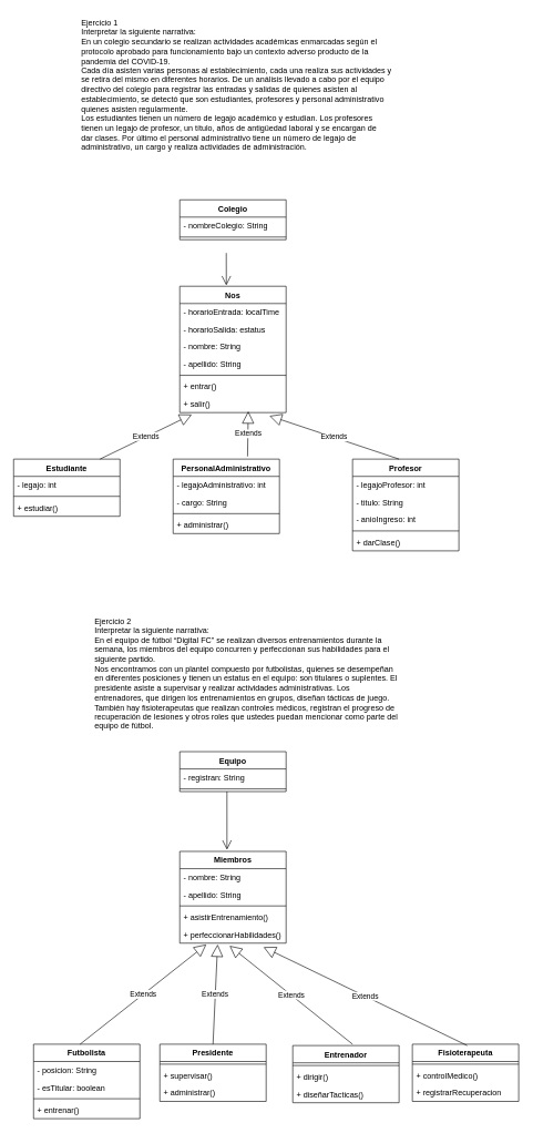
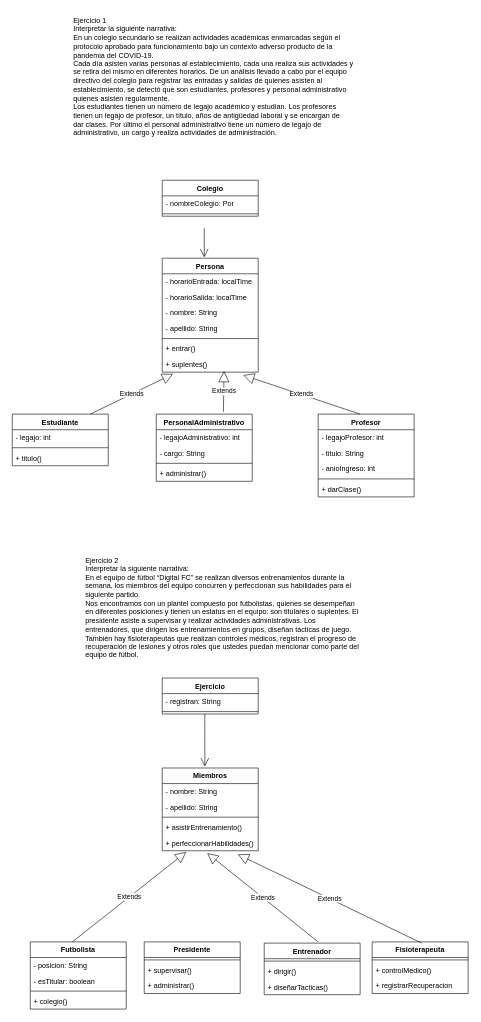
  <mxCell id="0" />
  <mxCell id="1" parent="0" />
  <mxCell id="2" value="Ejercicio 1&#10;Interpretar la siguiente narrativa:&#10;En un colegio secundario se realizan actividades académicas enmarcadas según el&#10;protocolo aprobado para funcionamiento bajo un contexto adverso producto de la&#10;pandemia del COVID-19.&#10;Cada día asisten varias personas al establecimiento, cada una realiza sus actividades y&#10;se retira del mismo en diferentes horarios. De un análisis llevado a cabo por el equipo&#10;directivo del colegio para registrar las entradas y salidas de quienes asisten al&#10;establecimiento, se detectó que son estudiantes, profesores y personal administrativo&#10;quienes asisten regularmente.&#10;Los estudiantes tienen un número de legajo académico y estudian. Los profesores&#10;tienen un legajo de profesor, un título, años de antigüedad laboral y se encargan de&#10;dar clases. Por último el personal administrativo tiene un número de legajo de&#10;administrativo, un cargo y realiza actividades de administración." style="text;whiteSpace=wrap;html=1;" vertex="1" parent="1"><mxGeometry x="120" y="20" width="500" height="220" as="geometry" /></mxCell>
  <mxCell id="3" value="Colegio" style="swimlane;fontStyle=1;align=center;verticalAlign=top;childLayout=stackLayout;horizontal=1;startSize=26;horizontalStack=0;resizeParent=1;resizeParentMax=0;resizeLast=0;collapsible=1;marginBottom=0;" vertex="1" parent="1"><mxGeometry x="270" y="300" width="160" height="60" as="geometry" /></mxCell>
- <mxCell id="4" value="- nombreColegio: String" style="text;strokeColor=none;fillColor=none;align=left;verticalAlign=top;spacingLeft=4;spacingRight=4;overflow=hidden;rotatable=0;points=[[0,0.5],[1,0.5]];portConstraint=eastwest;" vertex="1" parent="3"><mxGeometry y="26" width="160" height="26" as="geometry" /></mxCell>
+ <mxCell id="4" value="- nombreColegio: Por" style="text;strokeColor=none;fillColor=none;align=left;verticalAlign=top;spacingLeft=4;spacingRight=4;overflow=hidden;rotatable=0;points=[[0,0.5],[1,0.5]];portConstraint=eastwest;" vertex="1" parent="3"><mxGeometry y="26" width="160" height="26" as="geometry" /></mxCell>
  <mxCell id="5" value="" style="line;strokeWidth=1;fillColor=none;align=left;verticalAlign=middle;spacingTop=-1;spacingLeft=3;spacingRight=3;rotatable=0;labelPosition=right;points=[];portConstraint=eastwest;strokeColor=inherit;" vertex="1" parent="3"><mxGeometry y="52" width="160" height="8" as="geometry" /></mxCell>
  <mxCell id="6" value="" style="endArrow=open;endFill=1;endSize=12;html=1;rounded=0;entryX=0.438;entryY=-0.007;entryDx=0;entryDy=0;entryPerimeter=0;" edge="1" parent="3" target="23"><mxGeometry width="160" relative="1" as="geometry"><mxPoint x="70" y="80" as="sourcePoint" /><mxPoint x="230" y="80" as="targetPoint" /></mxGeometry></mxCell>
  <mxCell id="7" value="Profesor" style="swimlane;fontStyle=1;align=center;verticalAlign=top;childLayout=stackLayout;horizontal=1;startSize=26;horizontalStack=0;resizeParent=1;resizeParentMax=0;resizeLast=0;collapsible=1;marginBottom=0;" vertex="1" parent="1"><mxGeometry x="530" y="690" width="160" height="138" as="geometry" /></mxCell>
  <mxCell id="8" value="- legajoProfesor: int" style="text;strokeColor=none;fillColor=none;align=left;verticalAlign=top;spacingLeft=4;spacingRight=4;overflow=hidden;rotatable=0;points=[[0,0.5],[1,0.5]];portConstraint=eastwest;" vertex="1" parent="7"><mxGeometry y="26" width="160" height="26" as="geometry" /></mxCell>
  <mxCell id="9" value="- titulo: String" style="text;strokeColor=none;fillColor=none;align=left;verticalAlign=top;spacingLeft=4;spacingRight=4;overflow=hidden;rotatable=0;points=[[0,0.5],[1,0.5]];portConstraint=eastwest;" vertex="1" parent="7"><mxGeometry y="52" width="160" height="26" as="geometry" /></mxCell>
  <mxCell id="10" value="- anioIngreso: int" style="text;strokeColor=none;fillColor=none;align=left;verticalAlign=top;spacingLeft=4;spacingRight=4;overflow=hidden;rotatable=0;points=[[0,0.5],[1,0.5]];portConstraint=eastwest;" vertex="1" parent="7"><mxGeometry y="78" width="160" height="26" as="geometry" /></mxCell>
  <mxCell id="11" value="" style="line;strokeWidth=1;fillColor=none;align=left;verticalAlign=middle;spacingTop=-1;spacingLeft=3;spacingRight=3;rotatable=0;labelPosition=right;points=[];portConstraint=eastwest;strokeColor=inherit;" vertex="1" parent="7"><mxGeometry y="104" width="160" height="8" as="geometry" /></mxCell>
  <mxCell id="12" value="+ darClase()" style="text;strokeColor=none;fillColor=none;align=left;verticalAlign=top;spacingLeft=4;spacingRight=4;overflow=hidden;rotatable=0;points=[[0,0.5],[1,0.5]];portConstraint=eastwest;" vertex="1" parent="7"><mxGeometry y="112" width="160" height="26" as="geometry" /></mxCell>
  <mxCell id="13" value="Estudiante" style="swimlane;fontStyle=1;align=center;verticalAlign=top;childLayout=stackLayout;horizontal=1;startSize=26;horizontalStack=0;resizeParent=1;resizeParentMax=0;resizeLast=0;collapsible=1;marginBottom=0;" vertex="1" parent="1"><mxGeometry x="20" y="690" width="160" height="86" as="geometry" /></mxCell>
  <mxCell id="14" value="Extends" style="endArrow=block;endSize=16;endFill=0;html=1;rounded=0;entryX=0.113;entryY=1.115;entryDx=0;entryDy=0;entryPerimeter=0;" edge="1" parent="13" target="30"><mxGeometry width="160" relative="1" as="geometry"><mxPoint x="130" as="sourcePoint" /><mxPoint x="290" as="targetPoint" /></mxGeometry></mxCell>
  <mxCell id="15" value="- legajo: int" style="text;strokeColor=none;fillColor=none;align=left;verticalAlign=top;spacingLeft=4;spacingRight=4;overflow=hidden;rotatable=0;points=[[0,0.5],[1,0.5]];portConstraint=eastwest;" vertex="1" parent="13"><mxGeometry y="26" width="160" height="26" as="geometry" /></mxCell>
  <mxCell id="16" value="" style="line;strokeWidth=1;fillColor=none;align=left;verticalAlign=middle;spacingTop=-1;spacingLeft=3;spacingRight=3;rotatable=0;labelPosition=right;points=[];portConstraint=eastwest;strokeColor=inherit;" vertex="1" parent="13"><mxGeometry y="52" width="160" height="8" as="geometry" /></mxCell>
- <mxCell id="17" value="+ estudiar()" style="text;strokeColor=none;fillColor=none;align=left;verticalAlign=top;spacingLeft=4;spacingRight=4;overflow=hidden;rotatable=0;points=[[0,0.5],[1,0.5]];portConstraint=eastwest;" vertex="1" parent="13"><mxGeometry y="60" width="160" height="26" as="geometry" /></mxCell>
+ <mxCell id="17" value="+ titulo()" style="text;strokeColor=none;fillColor=none;align=left;verticalAlign=top;spacingLeft=4;spacingRight=4;overflow=hidden;rotatable=0;points=[[0,0.5],[1,0.5]];portConstraint=eastwest;" vertex="1" parent="13"><mxGeometry y="60" width="160" height="26" as="geometry" /></mxCell>
  <mxCell id="18" value="PersonalAdministrativo" style="swimlane;fontStyle=1;align=center;verticalAlign=top;childLayout=stackLayout;horizontal=1;startSize=26;horizontalStack=0;resizeParent=1;resizeParentMax=0;resizeLast=0;collapsible=1;marginBottom=0;" vertex="1" parent="1"><mxGeometry x="260" y="690" width="160" height="112" as="geometry" /></mxCell>
  <mxCell id="19" value="- legajoAdministrativo: int" style="text;strokeColor=none;fillColor=none;align=left;verticalAlign=top;spacingLeft=4;spacingRight=4;overflow=hidden;rotatable=0;points=[[0,0.5],[1,0.5]];portConstraint=eastwest;" vertex="1" parent="18"><mxGeometry y="26" width="160" height="26" as="geometry" /></mxCell>
  <mxCell id="20" value="- cargo: String" style="text;strokeColor=none;fillColor=none;align=left;verticalAlign=top;spacingLeft=4;spacingRight=4;overflow=hidden;rotatable=0;points=[[0,0.5],[1,0.5]];portConstraint=eastwest;" vertex="1" parent="18"><mxGeometry y="52" width="160" height="26" as="geometry" /></mxCell>
  <mxCell id="21" value="" style="line;strokeWidth=1;fillColor=none;align=left;verticalAlign=middle;spacingTop=-1;spacingLeft=3;spacingRight=3;rotatable=0;labelPosition=right;points=[];portConstraint=eastwest;strokeColor=inherit;" vertex="1" parent="18"><mxGeometry y="78" width="160" height="8" as="geometry" /></mxCell>
  <mxCell id="22" value="+ administrar()" style="text;strokeColor=none;fillColor=none;align=left;verticalAlign=top;spacingLeft=4;spacingRight=4;overflow=hidden;rotatable=0;points=[[0,0.5],[1,0.5]];portConstraint=eastwest;" vertex="1" parent="18"><mxGeometry y="86" width="160" height="26" as="geometry" /></mxCell>
- <mxCell id="23" value="Nos" style="swimlane;fontStyle=1;align=center;verticalAlign=top;childLayout=stackLayout;horizontal=1;startSize=26;horizontalStack=0;resizeParent=1;resizeParentMax=0;resizeLast=0;collapsible=1;marginBottom=0;" vertex="1" parent="1"><mxGeometry x="270" y="430" width="160" height="190" as="geometry" /></mxCell>
+ <mxCell id="23" value="Persona" style="swimlane;fontStyle=1;align=center;verticalAlign=top;childLayout=stackLayout;horizontal=1;startSize=26;horizontalStack=0;resizeParent=1;resizeParentMax=0;resizeLast=0;collapsible=1;marginBottom=0;" vertex="1" parent="1"><mxGeometry x="270" y="430" width="160" height="190" as="geometry" /></mxCell>
  <mxCell id="24" value="- horarioEntrada: localTime" style="text;strokeColor=none;fillColor=none;align=left;verticalAlign=top;spacingLeft=4;spacingRight=4;overflow=hidden;rotatable=0;points=[[0,0.5],[1,0.5]];portConstraint=eastwest;" vertex="1" parent="23"><mxGeometry y="26" width="160" height="26" as="geometry" /></mxCell>
- <mxCell id="25" value="- horarioSalida: estatus" style="text;strokeColor=none;fillColor=none;align=left;verticalAlign=top;spacingLeft=4;spacingRight=4;overflow=hidden;rotatable=0;points=[[0,0.5],[1,0.5]];portConstraint=eastwest;" vertex="1" parent="23"><mxGeometry y="52" width="160" height="26" as="geometry" /></mxCell>
+ <mxCell id="25" value="- horarioSalida: localTime" style="text;strokeColor=none;fillColor=none;align=left;verticalAlign=top;spacingLeft=4;spacingRight=4;overflow=hidden;rotatable=0;points=[[0,0.5],[1,0.5]];portConstraint=eastwest;" vertex="1" parent="23"><mxGeometry y="52" width="160" height="26" as="geometry" /></mxCell>
  <mxCell id="26" value="- nombre: String" style="text;strokeColor=none;fillColor=none;align=left;verticalAlign=top;spacingLeft=4;spacingRight=4;overflow=hidden;rotatable=0;points=[[0,0.5],[1,0.5]];portConstraint=eastwest;" vertex="1" parent="23"><mxGeometry y="78" width="160" height="26" as="geometry" /></mxCell>
  <mxCell id="27" value="- apellido: String" style="text;strokeColor=none;fillColor=none;align=left;verticalAlign=top;spacingLeft=4;spacingRight=4;overflow=hidden;rotatable=0;points=[[0,0.5],[1,0.5]];portConstraint=eastwest;" vertex="1" parent="23"><mxGeometry y="104" width="160" height="26" as="geometry" /></mxCell>
  <mxCell id="28" value="" style="line;strokeWidth=1;fillColor=none;align=left;verticalAlign=middle;spacingTop=-1;spacingLeft=3;spacingRight=3;rotatable=0;labelPosition=right;points=[];portConstraint=eastwest;strokeColor=inherit;" vertex="1" parent="23"><mxGeometry y="130" width="160" height="8" as="geometry" /></mxCell>
  <mxCell id="29" value="+ entrar()" style="text;strokeColor=none;fillColor=none;align=left;verticalAlign=top;spacingLeft=4;spacingRight=4;overflow=hidden;rotatable=0;points=[[0,0.5],[1,0.5]];portConstraint=eastwest;" vertex="1" parent="23"><mxGeometry y="138" width="160" height="26" as="geometry" /></mxCell>
- <mxCell id="30" value="+ salir()" style="text;strokeColor=none;fillColor=none;align=left;verticalAlign=top;spacingLeft=4;spacingRight=4;overflow=hidden;rotatable=0;points=[[0,0.5],[1,0.5]];portConstraint=eastwest;" vertex="1" parent="23"><mxGeometry y="164" width="160" height="26" as="geometry" /></mxCell>
+ <mxCell id="30" value="+ suplentes()" style="text;strokeColor=none;fillColor=none;align=left;verticalAlign=top;spacingLeft=4;spacingRight=4;overflow=hidden;rotatable=0;points=[[0,0.5],[1,0.5]];portConstraint=eastwest;" vertex="1" parent="23"><mxGeometry y="164" width="160" height="26" as="geometry" /></mxCell>
  <mxCell id="31" value="Extends" style="endArrow=block;endSize=16;endFill=0;html=1;rounded=0;entryX=0.113;entryY=1.115;entryDx=0;entryDy=0;entryPerimeter=0;exitX=0.7;exitY=-0.036;exitDx=0;exitDy=0;exitPerimeter=0;" edge="1" parent="1" source="18"><mxGeometry width="160" relative="1" as="geometry"><mxPoint x="235" y="687.01" as="sourcePoint" /><mxPoint x="373.08" y="618" as="targetPoint" /></mxGeometry></mxCell>
  <mxCell id="32" value="Extends" style="endArrow=block;endSize=16;endFill=0;html=1;rounded=0;entryX=0.844;entryY=1.192;entryDx=0;entryDy=0;entryPerimeter=0;exitX=0.7;exitY=-0.036;exitDx=0;exitDy=0;exitPerimeter=0;" edge="1" parent="1" target="30"><mxGeometry width="160" relative="1" as="geometry"><mxPoint x="600" y="689.998" as="sourcePoint" /><mxPoint x="601.08" y="622.03" as="targetPoint" /></mxGeometry></mxCell>
  <mxCell id="33" value="Ejercicio 2&#10;Interpretar la siguiente narrativa:&#10;En el equipo de fútbol “Digital FC” se realizan diversos entrenamientos durante la&#10;semana, los miembros del equipo concurren y perfeccionan sus habilidades para el&#10;siguiente partido.&#10;Nos encontramos con un plantel compuesto por futbolistas, quienes se desempeñan&#10;en diferentes posiciones y tienen un estatus en el equipo: son titulares o suplentes. El&#10;presidente asiste a supervisar y realizar actividades administrativas. Los&#10;entrenadores, que dirigen los entrenamientos en grupos, diseñan tácticas de juego.&#10;También hay fisioterapeutas que realizan controles médicos, registran el progreso de&#10;recuperación de lesiones y otros roles que ustedes puedan mencionar como parte del&#10;equipo de fútbol." style="text;whiteSpace=wrap;html=1;" vertex="1" parent="1"><mxGeometry x="140" y="920" width="490" height="200" as="geometry" /></mxCell>
- <mxCell id="34" value="Equipo" style="swimlane;fontStyle=1;align=center;verticalAlign=top;childLayout=stackLayout;horizontal=1;startSize=26;horizontalStack=0;resizeParent=1;resizeParentMax=0;resizeLast=0;collapsible=1;marginBottom=0;" vertex="1" parent="1"><mxGeometry x="270" y="1130" width="160" height="60" as="geometry" /></mxCell>
+ <mxCell id="34" value="Ejercicio" style="swimlane;fontStyle=1;align=center;verticalAlign=top;childLayout=stackLayout;horizontal=1;startSize=26;horizontalStack=0;resizeParent=1;resizeParentMax=0;resizeLast=0;collapsible=1;marginBottom=0;" vertex="1" parent="1"><mxGeometry x="270" y="1130" width="160" height="60" as="geometry" /></mxCell>
  <mxCell id="35" value="- registran: String" style="text;strokeColor=none;fillColor=none;align=left;verticalAlign=top;spacingLeft=4;spacingRight=4;overflow=hidden;rotatable=0;points=[[0,0.5],[1,0.5]];portConstraint=eastwest;" vertex="1" parent="34"><mxGeometry y="26" width="160" height="26" as="geometry" /></mxCell>
  <mxCell id="36" value="" style="line;strokeWidth=1;fillColor=none;align=left;verticalAlign=middle;spacingTop=-1;spacingLeft=3;spacingRight=3;rotatable=0;labelPosition=right;points=[];portConstraint=eastwest;strokeColor=inherit;" vertex="1" parent="34"><mxGeometry y="52" width="160" height="8" as="geometry" /></mxCell>
  <mxCell id="37" value="Miembros" style="swimlane;fontStyle=1;align=center;verticalAlign=top;childLayout=stackLayout;horizontal=1;startSize=26;horizontalStack=0;resizeParent=1;resizeParentMax=0;resizeLast=0;collapsible=1;marginBottom=0;" vertex="1" parent="1"><mxGeometry x="270" y="1280" width="160" height="138" as="geometry" /></mxCell>
  <mxCell id="38" value="- nombre: String&#10;" style="text;strokeColor=none;fillColor=none;align=left;verticalAlign=top;spacingLeft=4;spacingRight=4;overflow=hidden;rotatable=0;points=[[0,0.5],[1,0.5]];portConstraint=eastwest;" vertex="1" parent="37"><mxGeometry y="26" width="160" height="26" as="geometry" /></mxCell>
  <mxCell id="39" value="- apellido: String" style="text;strokeColor=none;fillColor=none;align=left;verticalAlign=top;spacingLeft=4;spacingRight=4;overflow=hidden;rotatable=0;points=[[0,0.5],[1,0.5]];portConstraint=eastwest;" vertex="1" parent="37"><mxGeometry y="52" width="160" height="26" as="geometry" /></mxCell>
  <mxCell id="40" value="" style="line;strokeWidth=1;fillColor=none;align=left;verticalAlign=middle;spacingTop=-1;spacingLeft=3;spacingRight=3;rotatable=0;labelPosition=right;points=[];portConstraint=eastwest;strokeColor=inherit;" vertex="1" parent="37"><mxGeometry y="78" width="160" height="8" as="geometry" /></mxCell>
  <mxCell id="41" value="+ asistirEntrenamiento()" style="text;strokeColor=none;fillColor=none;align=left;verticalAlign=top;spacingLeft=4;spacingRight=4;overflow=hidden;rotatable=0;points=[[0,0.5],[1,0.5]];portConstraint=eastwest;" vertex="1" parent="37"><mxGeometry y="86" width="160" height="26" as="geometry" /></mxCell>
  <mxCell id="42" value="+ perfeccionarHabilidades()" style="text;strokeColor=none;fillColor=none;align=left;verticalAlign=top;spacingLeft=4;spacingRight=4;overflow=hidden;rotatable=0;points=[[0,0.5],[1,0.5]];portConstraint=eastwest;" vertex="1" parent="37"><mxGeometry y="112" width="160" height="26" as="geometry" /></mxCell>
  <mxCell id="43" value="Futbolista" style="swimlane;fontStyle=1;align=center;verticalAlign=top;childLayout=stackLayout;horizontal=1;startSize=26;horizontalStack=0;resizeParent=1;resizeParentMax=0;resizeLast=0;collapsible=1;marginBottom=0;" vertex="1" parent="1"><mxGeometry x="50" y="1570" width="160" height="112" as="geometry" /></mxCell>
  <mxCell id="44" value="Extends" style="endArrow=block;endSize=16;endFill=0;html=1;rounded=0;entryX=0.25;entryY=1.077;entryDx=0;entryDy=0;entryPerimeter=0;" edge="1" parent="43" target="42"><mxGeometry width="160" relative="1" as="geometry"><mxPoint x="70" as="sourcePoint" /><mxPoint x="250" y="-120" as="targetPoint" /></mxGeometry></mxCell>
  <mxCell id="45" value="- posicion: String" style="text;strokeColor=none;fillColor=none;align=left;verticalAlign=top;spacingLeft=4;spacingRight=4;overflow=hidden;rotatable=0;points=[[0,0.5],[1,0.5]];portConstraint=eastwest;" vertex="1" parent="43"><mxGeometry y="26" width="160" height="26" as="geometry" /></mxCell>
  <mxCell id="46" value="- esTitular: boolean" style="text;strokeColor=none;fillColor=none;align=left;verticalAlign=top;spacingLeft=4;spacingRight=4;overflow=hidden;rotatable=0;points=[[0,0.5],[1,0.5]];portConstraint=eastwest;" vertex="1" parent="43"><mxGeometry y="52" width="160" height="26" as="geometry" /></mxCell>
  <mxCell id="47" value="" style="line;strokeWidth=1;fillColor=none;align=left;verticalAlign=middle;spacingTop=-1;spacingLeft=3;spacingRight=3;rotatable=0;labelPosition=right;points=[];portConstraint=eastwest;strokeColor=inherit;" vertex="1" parent="43"><mxGeometry y="78" width="160" height="8" as="geometry" /></mxCell>
- <mxCell id="48" value="+ entrenar()" style="text;strokeColor=none;fillColor=none;align=left;verticalAlign=top;spacingLeft=4;spacingRight=4;overflow=hidden;rotatable=0;points=[[0,0.5],[1,0.5]];portConstraint=eastwest;" vertex="1" parent="43"><mxGeometry y="86" width="160" height="26" as="geometry" /></mxCell>
+ <mxCell id="48" value="+ colegio()" style="text;strokeColor=none;fillColor=none;align=left;verticalAlign=top;spacingLeft=4;spacingRight=4;overflow=hidden;rotatable=0;points=[[0,0.5],[1,0.5]];portConstraint=eastwest;" vertex="1" parent="43"><mxGeometry y="86" width="160" height="26" as="geometry" /></mxCell>
  <mxCell id="49" value="Presidente" style="swimlane;fontStyle=1;align=center;verticalAlign=top;childLayout=stackLayout;horizontal=1;startSize=26;horizontalStack=0;resizeParent=1;resizeParentMax=0;resizeLast=0;collapsible=1;marginBottom=0;" vertex="1" parent="1"><mxGeometry x="240" y="1570" width="160" height="86" as="geometry" /></mxCell>
  <mxCell id="50" value="" style="line;strokeWidth=1;fillColor=none;align=left;verticalAlign=middle;spacingTop=-1;spacingLeft=3;spacingRight=3;rotatable=0;labelPosition=right;points=[];portConstraint=eastwest;strokeColor=inherit;" vertex="1" parent="49"><mxGeometry y="26" width="160" height="8" as="geometry" /></mxCell>
  <mxCell id="51" value="+ supervisar()" style="text;strokeColor=none;fillColor=none;align=left;verticalAlign=top;spacingLeft=4;spacingRight=4;overflow=hidden;rotatable=0;points=[[0,0.5],[1,0.5]];portConstraint=eastwest;" vertex="1" parent="49"><mxGeometry y="34" width="160" height="26" as="geometry" /></mxCell>
  <mxCell id="52" value="+ administrar()" style="text;strokeColor=none;fillColor=none;align=left;verticalAlign=top;spacingLeft=4;spacingRight=4;overflow=hidden;rotatable=0;points=[[0,0.5],[1,0.5]];portConstraint=eastwest;" vertex="1" parent="49"><mxGeometry y="60" width="160" height="26" as="geometry" /></mxCell>
  <mxCell id="53" value="Entrenador" style="swimlane;fontStyle=1;align=center;verticalAlign=top;childLayout=stackLayout;horizontal=1;startSize=26;horizontalStack=0;resizeParent=1;resizeParentMax=0;resizeLast=0;collapsible=1;marginBottom=0;" vertex="1" parent="1"><mxGeometry x="440" y="1572" width="160" height="86" as="geometry" /></mxCell>
  <mxCell id="54" value="" style="line;strokeWidth=1;fillColor=none;align=left;verticalAlign=middle;spacingTop=-1;spacingLeft=3;spacingRight=3;rotatable=0;labelPosition=right;points=[];portConstraint=eastwest;strokeColor=inherit;" vertex="1" parent="53"><mxGeometry y="26" width="160" height="8" as="geometry" /></mxCell>
  <mxCell id="55" value="+ dirigir()" style="text;strokeColor=none;fillColor=none;align=left;verticalAlign=top;spacingLeft=4;spacingRight=4;overflow=hidden;rotatable=0;points=[[0,0.5],[1,0.5]];portConstraint=eastwest;" vertex="1" parent="53"><mxGeometry y="34" width="160" height="26" as="geometry" /></mxCell>
  <mxCell id="56" value="+ diseñarTacticas()" style="text;strokeColor=none;fillColor=none;align=left;verticalAlign=top;spacingLeft=4;spacingRight=4;overflow=hidden;rotatable=0;points=[[0,0.5],[1,0.5]];portConstraint=eastwest;" vertex="1" parent="53"><mxGeometry y="60" width="160" height="26" as="geometry" /></mxCell>
  <mxCell id="57" value="Fisioterapeuta" style="swimlane;fontStyle=1;align=center;verticalAlign=top;childLayout=stackLayout;horizontal=1;startSize=26;horizontalStack=0;resizeParent=1;resizeParentMax=0;resizeLast=0;collapsible=1;marginBottom=0;" vertex="1" parent="1"><mxGeometry x="620" y="1570" width="160" height="86" as="geometry" /></mxCell>
  <mxCell id="58" value="" style="line;strokeWidth=1;fillColor=none;align=left;verticalAlign=middle;spacingTop=-1;spacingLeft=3;spacingRight=3;rotatable=0;labelPosition=right;points=[];portConstraint=eastwest;strokeColor=inherit;" vertex="1" parent="57"><mxGeometry y="26" width="160" height="8" as="geometry" /></mxCell>
  <mxCell id="59" value="+ controlMedico()" style="text;strokeColor=none;fillColor=none;align=left;verticalAlign=top;spacingLeft=4;spacingRight=4;overflow=hidden;rotatable=0;points=[[0,0.5],[1,0.5]];portConstraint=eastwest;" vertex="1" parent="57"><mxGeometry y="34" width="160" height="26" as="geometry" /></mxCell>
  <mxCell id="60" value="+ registrarRecuperacion" style="text;strokeColor=none;fillColor=none;align=left;verticalAlign=top;spacingLeft=4;spacingRight=4;overflow=hidden;rotatable=0;points=[[0,0.5],[1,0.5]];portConstraint=eastwest;" vertex="1" parent="57"><mxGeometry y="60" width="160" height="26" as="geometry" /></mxCell>
  <mxCell id="61" value="" style="endArrow=open;endFill=1;endSize=12;html=1;rounded=0;entryX=0.444;entryY=-0.018;entryDx=0;entryDy=0;entryPerimeter=0;" edge="1" parent="1" target="37"><mxGeometry width="160" relative="1" as="geometry"><mxPoint x="341" y="1190" as="sourcePoint" /><mxPoint x="500" y="1180" as="targetPoint" /></mxGeometry></mxCell>
- <mxCell id="62" value="Extends" style="endArrow=block;endSize=16;endFill=0;html=1;rounded=0;entryX=0.356;entryY=1.077;entryDx=0;entryDy=0;entryPerimeter=0;exitX=0.5;exitY=0;exitDx=0;exitDy=0;" edge="1" parent="1" source="49" target="42"><mxGeometry width="160" relative="1" as="geometry"><mxPoint x="130" y="1580" as="sourcePoint" /><mxPoint x="320" y="1430.002" as="targetPoint" /></mxGeometry></mxCell>
  <mxCell id="63" value="Extends" style="endArrow=block;endSize=16;endFill=0;html=1;rounded=0;entryX=0.469;entryY=1.154;entryDx=0;entryDy=0;entryPerimeter=0;" edge="1" parent="1" target="42"><mxGeometry width="160" relative="1" as="geometry"><mxPoint x="530" y="1570" as="sourcePoint" /><mxPoint x="330" y="1440.002" as="targetPoint" /></mxGeometry></mxCell>
  <mxCell id="64" value="Extends" style="endArrow=block;endSize=16;endFill=0;html=1;rounded=0;entryX=0.788;entryY=1.231;entryDx=0;entryDy=0;entryPerimeter=0;" edge="1" parent="1" target="42"><mxGeometry width="160" relative="1" as="geometry"><mxPoint x="702.48" y="1572" as="sourcePoint" /><mxPoint x="517.52" y="1424.004" as="targetPoint" /></mxGeometry></mxCell>
